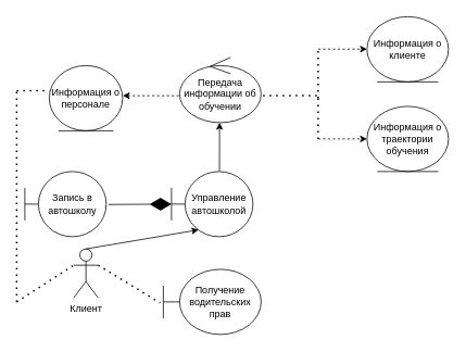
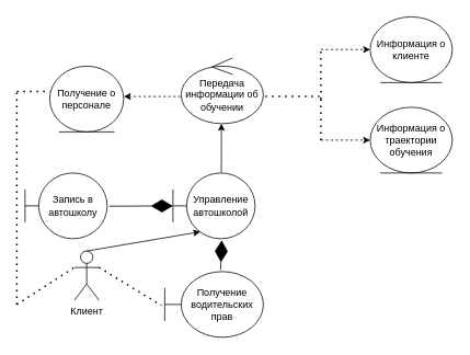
  <mxCell id="0" />
  <mxCell id="1" parent="0" />
  <mxCell id="2" value="Клиент" style="shape=umlActor;verticalLabelPosition=bottom;verticalAlign=top;html=1;outlineConnect=0;" vertex="1" parent="1"><mxGeometry x="90" y="305" width="30" height="60" as="geometry" /></mxCell>
  <mxCell id="3" value="Управление автошколой" style="shape=umlBoundary;whiteSpace=wrap;html=1;" vertex="1" parent="1"><mxGeometry x="210" y="210" width="100" height="80" as="geometry" /></mxCell>
  <mxCell id="4" value="" style="endArrow=classic;html=1;rounded=0;exitX=0.5;exitY=0;exitDx=0;exitDy=0;exitPerimeter=0;entryX=0.332;entryY=0.895;entryDx=0;entryDy=0;entryPerimeter=0;" edge="1" parent="1" source="2" target="3"><mxGeometry width="50" height="50" relative="1" as="geometry"><mxPoint x="110" y="380" as="sourcePoint" /><mxPoint x="230" y="290" as="targetPoint" /></mxGeometry></mxCell>
  <mxCell id="5" value="Запись в автошколу" style="shape=umlBoundary;whiteSpace=wrap;html=1;" vertex="1" parent="1"><mxGeometry x="30" y="210" width="100" height="80" as="geometry" /></mxCell>
  <mxCell id="6" value="Передача информации об обучении" style="ellipse;shape=umlControl;whiteSpace=wrap;html=1;" vertex="1" parent="1"><mxGeometry x="220" y="70" width="100" height="80" as="geometry" /></mxCell>
  <mxCell id="7" value="" style="endArrow=classic;html=1;rounded=0;exitX=0.589;exitY=-0.007;exitDx=0;exitDy=0;exitPerimeter=0;" edge="1" parent="1" source="3"><mxGeometry width="50" height="50" relative="1" as="geometry"><mxPoint x="160" y="200" as="sourcePoint" /><mxPoint x="269" y="150" as="targetPoint" /></mxGeometry></mxCell>
  <mxCell id="8" value="" style="endArrow=none;dashed=1;html=1;dashPattern=1 3;strokeWidth=2;rounded=0;exitX=1.024;exitY=0.585;exitDx=0;exitDy=0;exitPerimeter=0;" edge="1" parent="1" source="6"><mxGeometry width="50" height="50" relative="1" as="geometry"><mxPoint x="370" y="110" as="sourcePoint" /><mxPoint x="390" y="117" as="targetPoint" /></mxGeometry></mxCell>
  <mxCell id="9" value="Информация о клиенте" style="ellipse;shape=umlEntity;whiteSpace=wrap;html=1;" vertex="1" parent="1"><mxGeometry x="450" y="20" width="100" height="80" as="geometry" /></mxCell>
  <mxCell id="10" value="Информация о траектории обучения" style="ellipse;shape=umlEntity;whiteSpace=wrap;html=1;" vertex="1" parent="1"><mxGeometry x="450" y="130" width="100" height="80" as="geometry" /></mxCell>
  <mxCell id="11" value="" style="endArrow=none;dashed=1;html=1;dashPattern=1 3;strokeWidth=2;rounded=0;" edge="1" parent="1"><mxGeometry width="50" height="50" relative="1" as="geometry"><mxPoint x="390" y="170" as="sourcePoint" /><mxPoint x="390" y="120" as="targetPoint" /></mxGeometry></mxCell>
  <mxCell id="12" value="" style="endArrow=classic;html=1;rounded=0;dashed=1;entryX=0;entryY=0.5;entryDx=0;entryDy=0;" edge="1" parent="1" target="10"><mxGeometry width="50" height="50" relative="1" as="geometry"><mxPoint x="390" y="170" as="sourcePoint" /><mxPoint x="470" y="150" as="targetPoint" /></mxGeometry></mxCell>
  <mxCell id="13" value="" style="endArrow=none;dashed=1;html=1;dashPattern=1 3;strokeWidth=2;rounded=0;" edge="1" parent="1"><mxGeometry width="50" height="50" relative="1" as="geometry"><mxPoint x="390" y="120" as="sourcePoint" /><mxPoint x="390" y="60" as="targetPoint" /></mxGeometry></mxCell>
  <mxCell id="14" value="" style="endArrow=classic;html=1;rounded=0;dashed=1;entryX=0;entryY=0.5;entryDx=0;entryDy=0;" edge="1" parent="1"><mxGeometry width="50" height="50" relative="1" as="geometry"><mxPoint x="390" y="59.8" as="sourcePoint" /><mxPoint x="450" y="59.8" as="targetPoint" /></mxGeometry></mxCell>
- <mxCell id="15" value="Информация о персонале" style="ellipse;shape=umlEntity;whiteSpace=wrap;html=1;" vertex="1" parent="1"><mxGeometry x="60" y="80" width="90" height="80" as="geometry" /></mxCell>
+ <mxCell id="15" value="Получение о персонале" style="ellipse;shape=umlEntity;whiteSpace=wrap;html=1;" vertex="1" parent="1"><mxGeometry x="60" y="80" width="90" height="80" as="geometry" /></mxCell>
  <mxCell id="16" value="" style="endArrow=classic;html=1;rounded=0;dashed=1;exitX=-0.008;exitY=0.587;exitDx=0;exitDy=0;exitPerimeter=0;entryX=1.002;entryY=0.462;entryDx=0;entryDy=0;entryPerimeter=0;" edge="1" parent="1" source="6" target="15"><mxGeometry width="50" height="50" relative="1" as="geometry"><mxPoint x="400" y="180" as="sourcePoint" /><mxPoint x="400" y="220" as="targetPoint" /></mxGeometry></mxCell>
  <mxCell id="17" value="" style="endArrow=none;dashed=1;html=1;dashPattern=1 3;strokeWidth=2;rounded=0;" edge="1" parent="1"><mxGeometry width="50" height="50" relative="1" as="geometry"><mxPoint x="20" y="370" as="sourcePoint" /><mxPoint x="20" y="110" as="targetPoint" /></mxGeometry></mxCell>
  <mxCell id="18" value="" style="endArrow=none;dashed=1;html=1;dashPattern=1 3;strokeWidth=2;rounded=0;entryX=0.005;entryY=0.386;entryDx=0;entryDy=0;entryPerimeter=0;" edge="1" parent="1" target="15"><mxGeometry width="50" height="50" relative="1" as="geometry"><mxPoint x="20" y="111" as="sourcePoint" /><mxPoint x="50" y="40" as="targetPoint" /></mxGeometry></mxCell>
  <mxCell id="19" value="" style="endArrow=none;dashed=1;html=1;dashPattern=1 3;strokeWidth=2;rounded=0;entryX=0;entryY=0.333;entryDx=0;entryDy=0;entryPerimeter=0;" edge="1" parent="1" target="2"><mxGeometry width="50" height="50" relative="1" as="geometry"><mxPoint x="20" y="370" as="sourcePoint" /><mxPoint x="60" y="431" as="targetPoint" /></mxGeometry></mxCell>
  <mxCell id="20" value="" style="endArrow=diamondThin;endFill=1;endSize=24;html=1;rounded=0;exitX=1.027;exitY=0.506;exitDx=0;exitDy=0;exitPerimeter=0;" edge="1" parent="1" source="5"><mxGeometry width="160" relative="1" as="geometry"><mxPoint x="140" y="270.42" as="sourcePoint" /><mxPoint x="210" y="250" as="targetPoint" /></mxGeometry></mxCell>
  <mxCell id="21" value="Получение водительских прав" style="shape=umlBoundary;whiteSpace=wrap;html=1;" vertex="1" parent="1"><mxGeometry x="200" y="330" width="120" height="80" as="geometry" /></mxCell>
+ <mxCell id="22" value="" style="endArrow=diamondThin;endFill=1;endSize=24;html=1;rounded=0;exitX=0.567;exitY=-0.027;exitDx=0;exitDy=0;exitPerimeter=0;entryX=0.593;entryY=1.023;entryDx=0;entryDy=0;entryPerimeter=0;" edge="1" parent="1" source="21" target="3"><mxGeometry width="160" relative="1" as="geometry"><mxPoint x="143" y="260" as="sourcePoint" /><mxPoint x="266" y="293" as="targetPoint" /></mxGeometry></mxCell>
  <mxCell id="23" value="" style="endArrow=none;dashed=1;html=1;dashPattern=1 3;strokeWidth=2;rounded=0;entryX=-0.033;entryY=0.515;entryDx=0;entryDy=0;entryPerimeter=0;exitX=1;exitY=0.333;exitDx=0;exitDy=0;exitPerimeter=0;" edge="1" parent="1" source="2" target="21"><mxGeometry width="50" height="50" relative="1" as="geometry"><mxPoint x="30" y="440" as="sourcePoint" /><mxPoint x="90" y="440" as="targetPoint" /></mxGeometry></mxCell>
